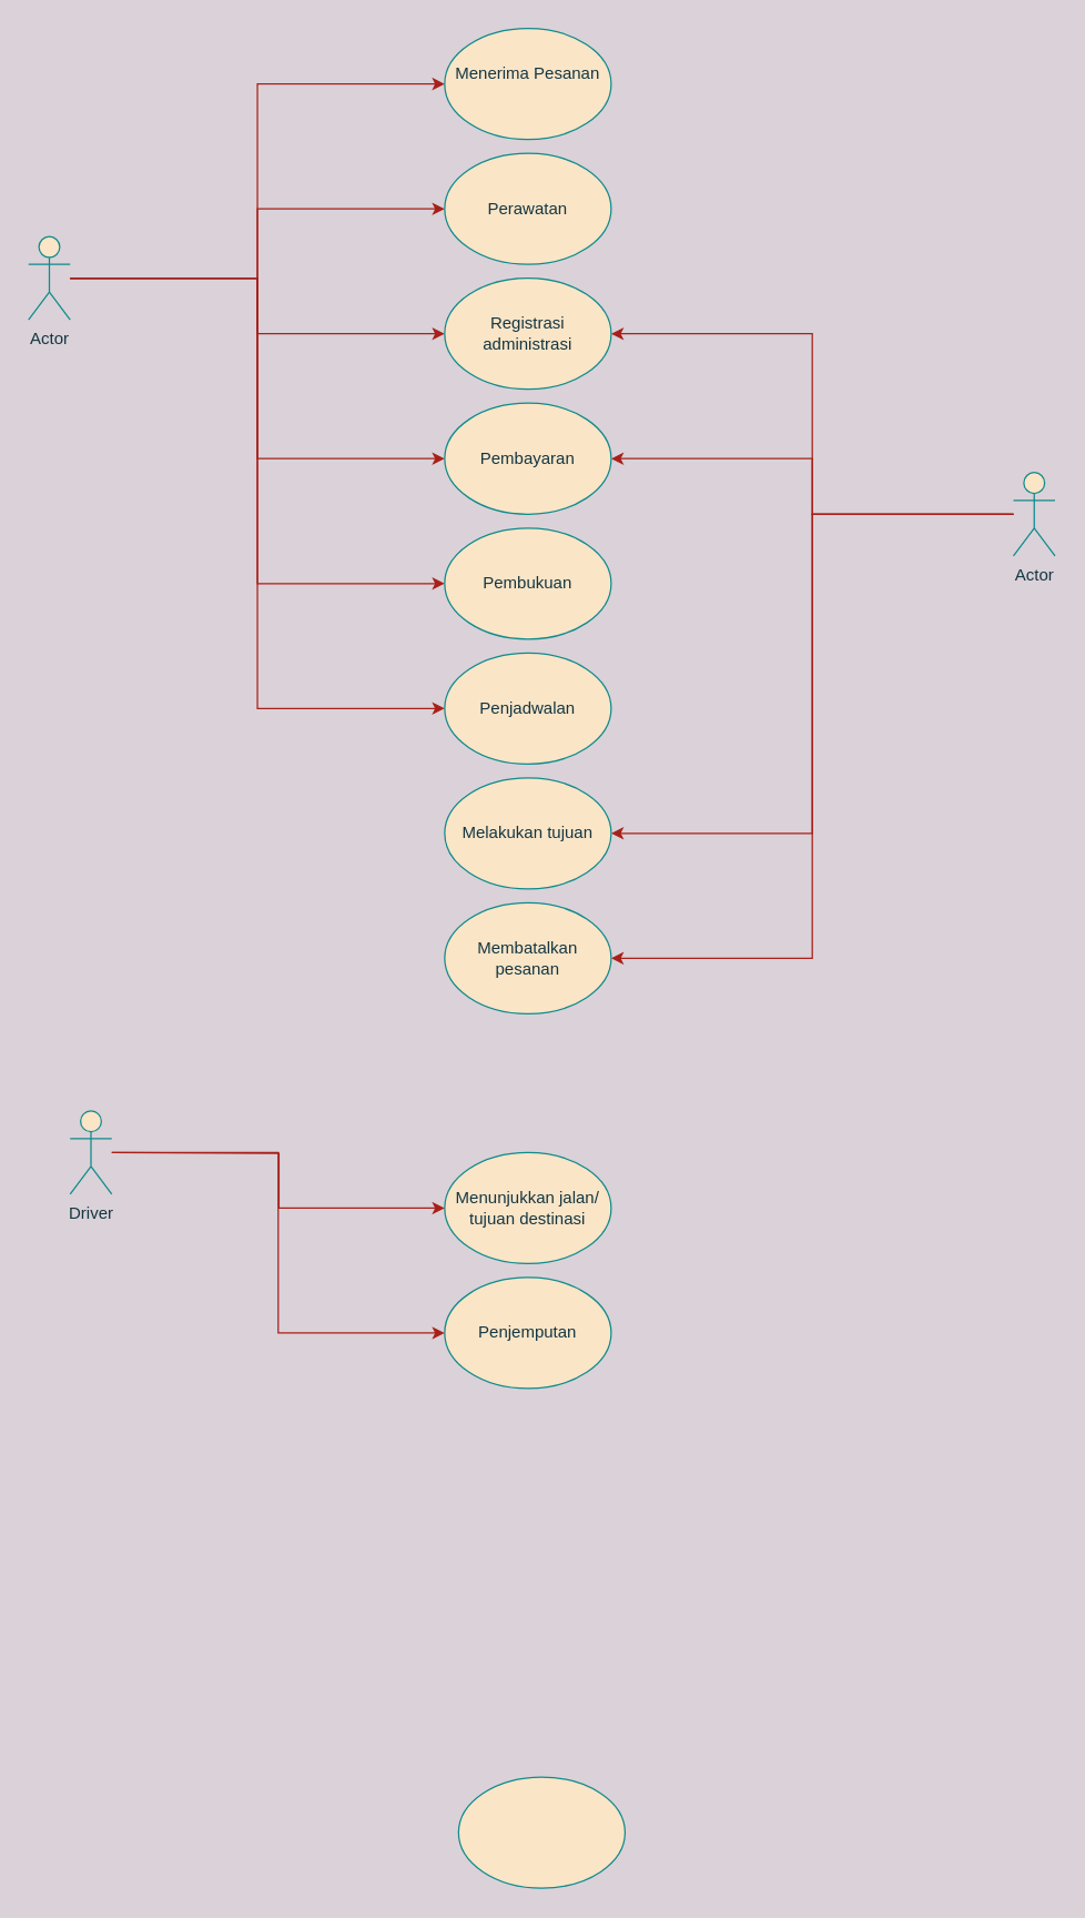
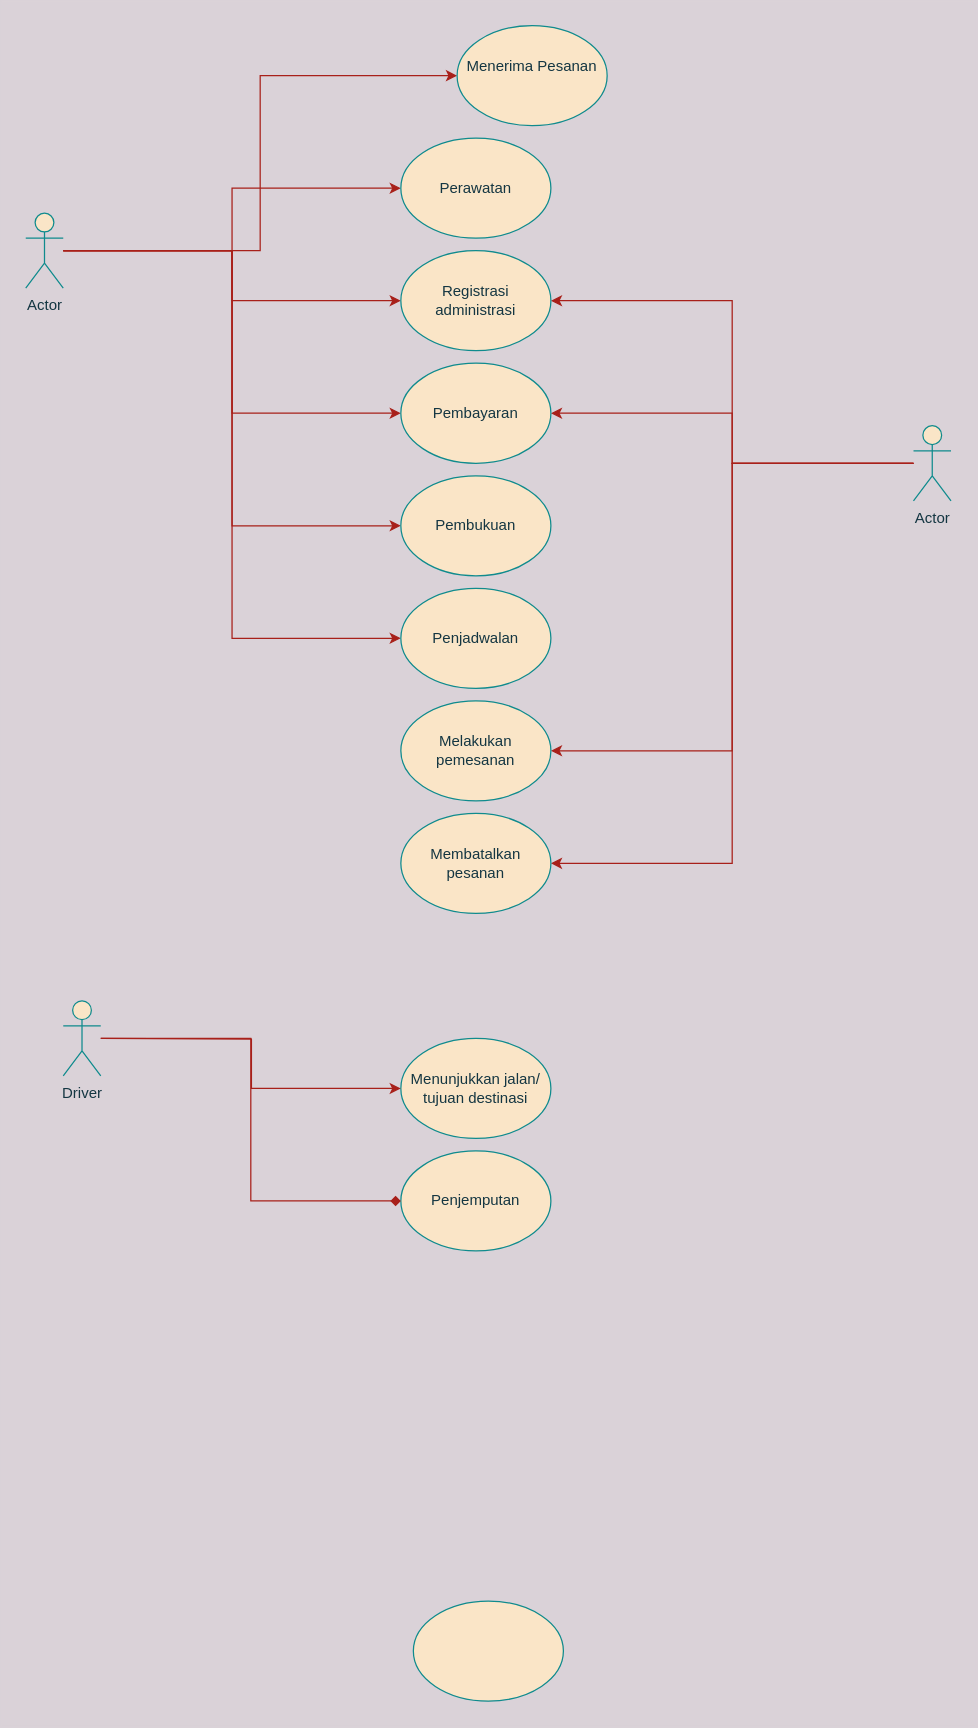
  <mxCell id="0" />
  <mxCell id="1" parent="0" />
  <mxCell id="2" style="edgeStyle=orthogonalEdgeStyle;rounded=0;orthogonalLoop=1;jettySize=auto;html=1;entryX=0;entryY=0.5;entryDx=0;entryDy=0;labelBackgroundColor=#DAD2D8;strokeColor=#A8201A;fontColor=#143642;" edge="1" parent="1" source="8" target="14"><mxGeometry relative="1" as="geometry" /></mxCell>
  <mxCell id="3" style="edgeStyle=orthogonalEdgeStyle;rounded=0;orthogonalLoop=1;jettySize=auto;html=1;entryX=0;entryY=0.5;entryDx=0;entryDy=0;labelBackgroundColor=#DAD2D8;strokeColor=#A8201A;fontColor=#143642;" edge="1" parent="1" source="8" target="15"><mxGeometry relative="1" as="geometry" /></mxCell>
  <mxCell id="4" style="edgeStyle=orthogonalEdgeStyle;rounded=0;orthogonalLoop=1;jettySize=auto;html=1;entryX=0;entryY=0.5;entryDx=0;entryDy=0;labelBackgroundColor=#DAD2D8;strokeColor=#A8201A;fontColor=#143642;" edge="1" parent="1" source="8" target="16"><mxGeometry relative="1" as="geometry" /></mxCell>
  <mxCell id="5" style="edgeStyle=orthogonalEdgeStyle;rounded=0;orthogonalLoop=1;jettySize=auto;html=1;entryX=0;entryY=0.5;entryDx=0;entryDy=0;labelBackgroundColor=#DAD2D8;strokeColor=#A8201A;fontColor=#143642;" edge="1" parent="1" source="8" target="17"><mxGeometry relative="1" as="geometry" /></mxCell>
  <mxCell id="6" style="edgeStyle=orthogonalEdgeStyle;rounded=0;orthogonalLoop=1;jettySize=auto;html=1;entryX=0;entryY=0.5;entryDx=0;entryDy=0;labelBackgroundColor=#DAD2D8;strokeColor=#A8201A;fontColor=#143642;" edge="1" parent="1" source="8" target="18"><mxGeometry relative="1" as="geometry" /></mxCell>
  <mxCell id="7" style="edgeStyle=orthogonalEdgeStyle;rounded=0;orthogonalLoop=1;jettySize=auto;html=1;entryX=0;entryY=0.5;entryDx=0;entryDy=0;labelBackgroundColor=#DAD2D8;strokeColor=#A8201A;fontColor=#143642;" edge="1" parent="1" source="8" target="19"><mxGeometry relative="1" as="geometry" /></mxCell>
  <mxCell id="8" value="Actor" style="shape=umlActor;verticalLabelPosition=bottom;verticalAlign=top;html=1;outlineConnect=0;fillColor=#FAE5C7;strokeColor=#0F8B8D;fontColor=#143642;" vertex="1" parent="1"><mxGeometry x="20" y="170" width="30" height="60" as="geometry" /></mxCell>
  <mxCell id="9" style="edgeStyle=orthogonalEdgeStyle;rounded=0;orthogonalLoop=1;jettySize=auto;html=1;entryX=1;entryY=0.5;entryDx=0;entryDy=0;labelBackgroundColor=#DAD2D8;strokeColor=#A8201A;fontColor=#143642;" edge="1" parent="1" source="13" target="17"><mxGeometry relative="1" as="geometry" /></mxCell>
  <mxCell id="10" style="edgeStyle=orthogonalEdgeStyle;rounded=0;orthogonalLoop=1;jettySize=auto;html=1;entryX=1;entryY=0.5;entryDx=0;entryDy=0;labelBackgroundColor=#DAD2D8;strokeColor=#A8201A;fontColor=#143642;" edge="1" parent="1" source="13" target="20"><mxGeometry relative="1" as="geometry" /></mxCell>
  <mxCell id="11" style="edgeStyle=orthogonalEdgeStyle;rounded=0;orthogonalLoop=1;jettySize=auto;html=1;entryX=1;entryY=0.5;entryDx=0;entryDy=0;labelBackgroundColor=#DAD2D8;strokeColor=#A8201A;fontColor=#143642;" edge="1" parent="1" source="13" target="24"><mxGeometry relative="1" as="geometry" /></mxCell>
  <mxCell id="12" style="edgeStyle=orthogonalEdgeStyle;rounded=0;orthogonalLoop=1;jettySize=auto;html=1;entryX=1;entryY=0.5;entryDx=0;entryDy=0;labelBackgroundColor=#DAD2D8;strokeColor=#A8201A;fontColor=#143642;" edge="1" parent="1" source="13" target="16"><mxGeometry relative="1" as="geometry" /></mxCell>
  <mxCell id="13" value="Actor" style="shape=umlActor;verticalLabelPosition=bottom;verticalAlign=top;html=1;outlineConnect=0;fillColor=#FAE5C7;strokeColor=#0F8B8D;fontColor=#143642;" vertex="1" parent="1"><mxGeometry x="730" y="340" width="30" height="60" as="geometry" /></mxCell>
- <mxCell id="14" value="&lt;div&gt;Menerima Pesanan&lt;/div&gt;&lt;div&gt;&lt;br&gt;&lt;/div&gt;" style="ellipse;whiteSpace=wrap;html=1;fillColor=#FAE5C7;strokeColor=#0F8B8D;fontColor=#143642;" vertex="1" parent="1"><mxGeometry x="320" width="120" height="80" as="geometry" y="20" /></mxCell>
+ <mxCell id="14" value="&lt;div&gt;Menerima Pesanan&lt;/div&gt;&lt;div&gt;&lt;br&gt;&lt;/div&gt;" style="ellipse;whiteSpace=wrap;html=1;fillColor=#FAE5C7;strokeColor=#0F8B8D;fontColor=#143642;" vertex="1" parent="1"><mxGeometry x="365" y="20" width="120" height="80" as="geometry" /></mxCell>
  <mxCell id="15" value="Perawatan" style="ellipse;whiteSpace=wrap;html=1;fillColor=#FAE5C7;strokeColor=#0F8B8D;fontColor=#143642;" vertex="1" parent="1"><mxGeometry x="320" y="110" width="120" height="80" as="geometry" /></mxCell>
  <mxCell id="16" value="Registrasi administrasi" style="ellipse;whiteSpace=wrap;html=1;fillColor=#FAE5C7;strokeColor=#0F8B8D;fontColor=#143642;" vertex="1" parent="1"><mxGeometry x="320" y="200" width="120" height="80" as="geometry" /></mxCell>
  <mxCell id="17" value="Pembayaran" style="ellipse;whiteSpace=wrap;html=1;fillColor=#FAE5C7;strokeColor=#0F8B8D;fontColor=#143642;" vertex="1" parent="1"><mxGeometry x="320" y="290" width="120" height="80" as="geometry" /></mxCell>
  <mxCell id="18" value="Pembukuan" style="ellipse;whiteSpace=wrap;html=1;fillColor=#FAE5C7;strokeColor=#0F8B8D;fontColor=#143642;" vertex="1" parent="1"><mxGeometry x="320" y="380" width="120" height="80" as="geometry" /></mxCell>
  <mxCell id="19" value="Penjadwalan" style="ellipse;whiteSpace=wrap;html=1;fillColor=#FAE5C7;strokeColor=#0F8B8D;fontColor=#143642;" vertex="1" parent="1"><mxGeometry x="320" y="470" width="120" height="80" as="geometry" /></mxCell>
- <mxCell id="20" value="Melakukan tujuan" style="ellipse;whiteSpace=wrap;html=1;fillColor=#FAE5C7;strokeColor=#0F8B8D;fontColor=#143642;" vertex="1" parent="1"><mxGeometry x="320" y="560" width="120" height="80" as="geometry" /></mxCell>
+ <mxCell id="20" value="Melakukan pemesanan" style="ellipse;whiteSpace=wrap;html=1;fillColor=#FAE5C7;strokeColor=#0F8B8D;fontColor=#143642;" vertex="1" parent="1"><mxGeometry x="320" y="560" width="120" height="80" as="geometry" /></mxCell>
  <mxCell id="21" value="Penjemputan" style="ellipse;whiteSpace=wrap;html=1;fillColor=#FAE5C7;strokeColor=#0F8B8D;fontColor=#143642;" vertex="1" parent="1"><mxGeometry x="320" y="920" width="120" height="80" as="geometry" /></mxCell>
  <mxCell id="22" value="" style="ellipse;whiteSpace=wrap;html=1;fillColor=#FAE5C7;strokeColor=#0F8B8D;fontColor=#143642;" vertex="1" parent="1"><mxGeometry x="330" y="1280" width="120" height="80" as="geometry" /></mxCell>
  <mxCell id="23" value="Menunjukkan jalan/ tujuan destinasi" style="ellipse;whiteSpace=wrap;html=1;fillColor=#FAE5C7;strokeColor=#0F8B8D;fontColor=#143642;" vertex="1" parent="1"><mxGeometry x="320" y="830" width="120" height="80" as="geometry" /></mxCell>
  <mxCell id="24" value="Membatalkan pesanan" style="ellipse;whiteSpace=wrap;html=1;fillColor=#FAE5C7;strokeColor=#0F8B8D;fontColor=#143642;" vertex="1" parent="1"><mxGeometry x="320" y="650" width="120" height="80" as="geometry" /></mxCell>
  <mxCell id="25" style="edgeStyle=orthogonalEdgeStyle;rounded=0;orthogonalLoop=1;jettySize=auto;html=1;entryX=0;entryY=0.5;entryDx=0;entryDy=0;labelBackgroundColor=#DAD2D8;strokeColor=#A8201A;fontColor=#143642;" edge="1" parent="1" target="23"><mxGeometry relative="1" as="geometry"><mxPoint x="80" y="830" as="sourcePoint" /></mxGeometry></mxCell>
- <mxCell id="26" style="edgeStyle=orthogonalEdgeStyle;rounded=0;orthogonalLoop=1;jettySize=auto;html=1;entryX=0;entryY=0.5;entryDx=0;entryDy=0;labelBackgroundColor=#DAD2D8;strokeColor=#A8201A;fontColor=#143642;" edge="1" parent="1" source="27" target="21"><mxGeometry relative="1" as="geometry" /></mxCell>
+ <mxCell id="26" style="edgeStyle=orthogonalEdgeStyle;rounded=0;orthogonalLoop=1;jettySize=auto;html=1;entryX=0;entryY=0.5;entryDx=0;entryDy=0;labelBackgroundColor=#DAD2D8;strokeColor=#A8201A;fontColor=#143642;endArrow=diamond;" edge="1" parent="1" source="27" target="21"><mxGeometry relative="1" as="geometry" /></mxCell>
  <mxCell id="27" value="&lt;div&gt;Driver&lt;/div&gt;&lt;div&gt;&lt;br&gt;&lt;/div&gt;" style="shape=umlActor;verticalLabelPosition=bottom;verticalAlign=top;html=1;outlineConnect=0;fillColor=#FAE5C7;strokeColor=#0F8B8D;fontColor=#143642;" vertex="1" parent="1"><mxGeometry x="50" y="800" width="30" height="60" as="geometry" /></mxCell>
